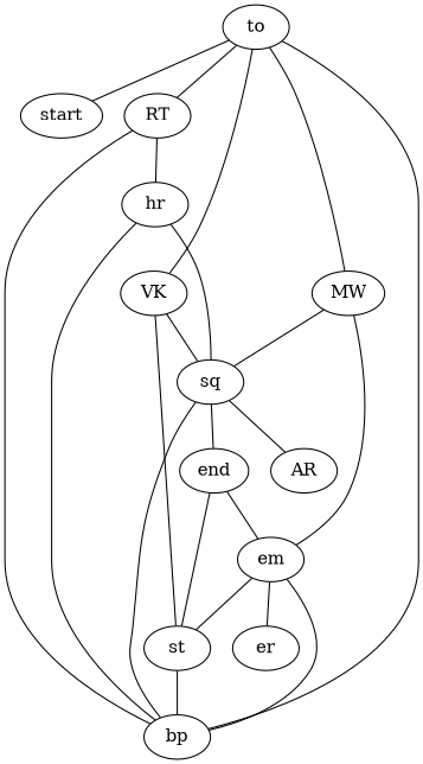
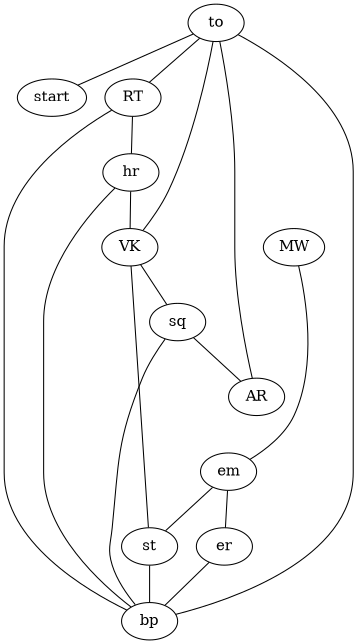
  graph {
    to
    start
    RT
    VK
    MW
    hr
    bp
    sq
    em
    AR
-   end
    st
    er
    to -- start
    to -- RT
    to -- VK
-   to -- MW
+   to -- AR
    RT -- hr
    RT -- bp
    VK -- sq
-   MW -- sq
    MW -- em
-   hr -- sq
+   hr -- VK
    bp -- to
    bp -- hr
    bp -- sq
    sq -- AR
-   sq -- end
-   em -- bp
+   er -- bp
    em -- st
    em -- er
-   end -- em
    st -- VK
    st -- bp
-   st -- end
  }
